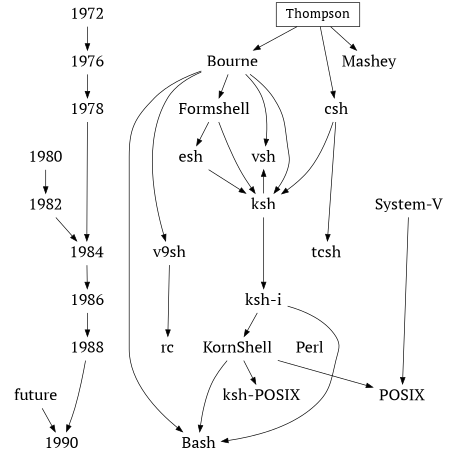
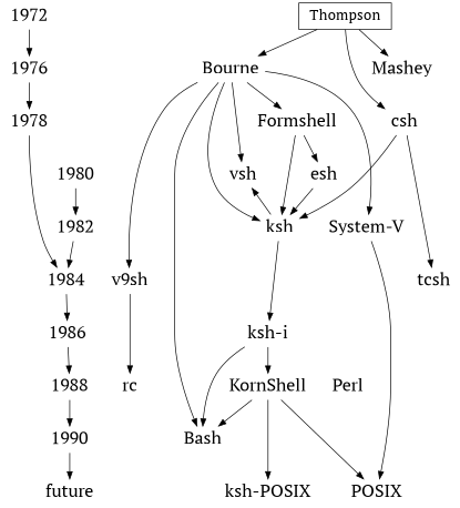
  digraph {
    fontname="PT Serif"
    node [fontname="PT Serif" fontsize=24 shape=plaintext]
    edge [fontname="PT Serif"]
    1976 [height=0.50 width=1.00]
    Mashey [height=0.50 width=1.36]
    Bourne [height=0.50 width=1.28]
    1978 [height=0.50 width=0.97]
    Formshell [height=0.50 width=1.64]
    csh [height=0.50 width=0.75]
    1980 [height=0.50 width=0.97]
    esh [height=0.50 width=0.75]
    vsh [height=0.50 width=0.75]
    1982 [height=0.50 width=0.97]
    ksh [height=0.50 width=0.75]
    "System-V" [height=0.50 width=1.61]
    1984 [height=0.50 width=1.00]
    v9sh [height=0.50 width=0.89]
    tcsh [height=0.50 width=0.81]
    1986 [height=0.50 width=0.97]
    "ksh-i" [height=0.50 width=0.92]
    1988 [height=0.50 width=0.97]
    KornShell [height=0.50 width=1.67]
    Perl [height=0.50 width=0.81]
    rc [height=0.50 width=0.75]
    1990 [height=0.50 width=1.00]
    Bash [height=0.50 width=0.94]
    future [height=0.50 width=1.39]
    POSIX [height=0.50 width=1.22]
    "ksh-POSIX" [height=0.50 width=1.81]
    1972 [height=0.50 width=1.00]
    Thompson [fontsize=20 height=0.50 shape=box width=1.75]
    subgraph sub_1 {
      rank=same
      1976
      Mashey
      Bourne
    }
    subgraph sub_2 {
      rank=same
      1978
      Formshell
      csh
    }
    subgraph sub_3 {
      rank=same
      1980
      esh
      vsh
    }
    subgraph sub_4 {
      rank=same
      1982
      ksh
      "System-V"
    }
    subgraph sub_5 {
      rank=same
      1984
      v9sh
      tcsh
    }
    subgraph sub_6 {
      rank=same
      1986
      "ksh-i"
    }
    subgraph sub_7 {
      rank=same
      1988
      KornShell
      Perl
      rc
    }
    subgraph sub_8 {
      rank=same
      1990
      Bash
    }
    subgraph sub_9 {
      rank=same
      future
      POSIX
      "ksh-POSIX"
    }
    1976 -> 1978
    Bourne -> Formshell
    Bourne -> vsh
    Bourne -> ksh
+   Bourne -> "System-V"
    Bourne -> v9sh
    Bourne -> Bash
    1978 -> 1984
    Formshell -> csh [style=invis]
    Formshell -> esh
    Formshell -> ksh
    csh -> ksh
    csh -> tcsh
    1980 -> 1982
    esh -> ksh
    1982 -> 1984
    ksh -> vsh
    ksh -> "ksh-i"
    "System-V" -> POSIX
    1984 -> v9sh [style=invis]
    1984 -> 1986
    v9sh -> tcsh [style=invis]
    v9sh -> rc
    1986 -> 1988
    "ksh-i" -> KornShell
    "ksh-i" -> Bash
    1988 -> rc [style=invis]
    1988 -> 1990
    KornShell -> Perl [style=invis]
    KornShell -> Bash
    KornShell -> POSIX
    KornShell -> "ksh-POSIX"
    rc -> KornShell [style=invis]
-   future -> 1990
+   1990 -> future
    1972 -> 1976
    Thompson -> Mashey
    Thompson -> Bourne
    Thompson -> csh
  }
